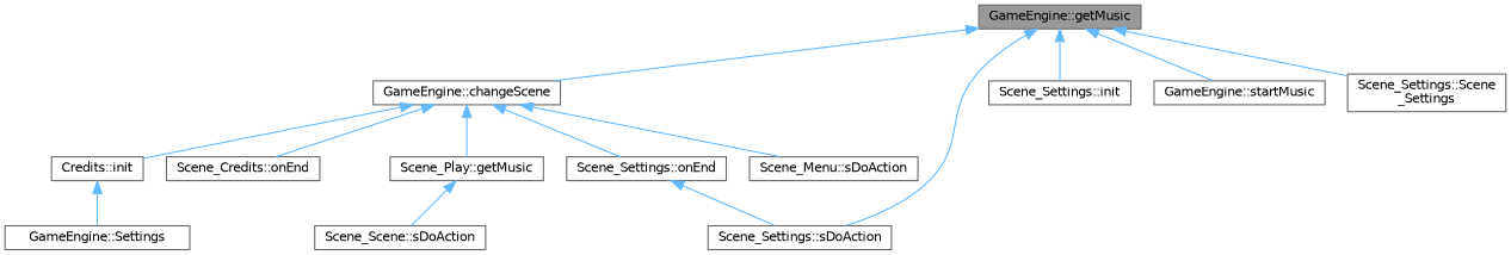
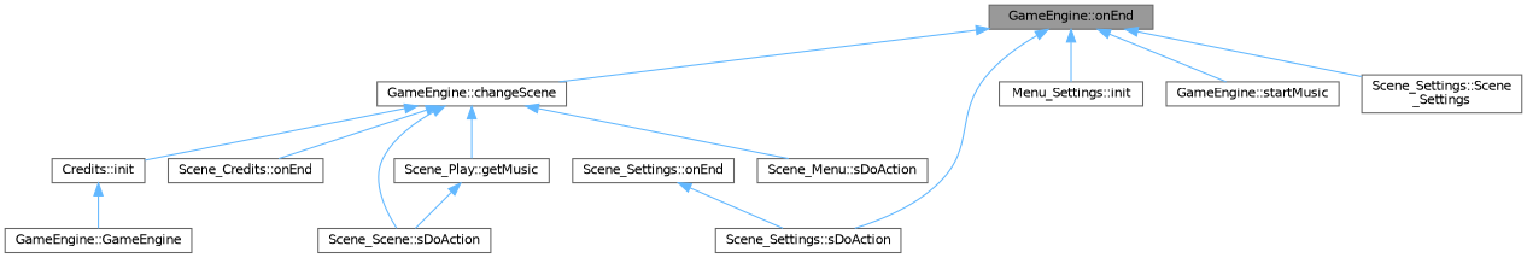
  digraph {
    fontname="DejaVu Sans"
    rankdir=TB
    node [color=grey40 fillcolor=white fontname="DejaVu Sans" fontsize=10 shape=box style=filled]
    edge [color=steelblue1 dir=back fontname="DejaVu Sans" fontsize=10 labelfontname=Helvetica labelfontsize=10 style=solid]
-   n1 [color=gray40 fillcolor=grey60 fontcolor=black height=0.2 label="GameEngine::getMusic" width=0.4]
+   n1 [color=gray40 fillcolor=grey60 fontcolor=black height=0.2 label="GameEngine::onEnd" width=0.4]
    n2 [height=0.2 label="GameEngine::changeScene" width=0.4]
    n3 [height=0.2 label="Scene_Settings::sDoAction" width=0.4]
-   n4 [height=0.2 label="Scene_Settings::init" width=0.4]
+   n4 [height=0.2 label="Menu_Settings::init" width=0.4]
    n5 [height=0.2 label="GameEngine::startMusic" width=0.4]
    n6 [height=0.2 label="Scene_Settings::Scene\l_Settings" width=0.4]
    n7 [height=0.2 label="Credits::init" width=0.4]
    n8 [height=0.2 label="Scene_Credits::onEnd" width=0.4]
    n9 [height=0.2 label="Scene_Play::getMusic" width=0.4]
    n10 [height=0.2 label="Scene_Settings::onEnd" width=0.4]
    n11 [height=0.2 label="Scene_Menu::sDoAction" width=0.4]
-   n12 [height=0.2 label="GameEngine::Settings" width=0.4]
+   n12 [height=0.2 label="GameEngine::GameEngine" width=0.4]
    n13 [height=0.2 label="Scene_Scene::sDoAction" width=0.4]
    n1 -> n2
    n1 -> n3
    n1 -> n4
    n1 -> n5
    n1 -> n6
    n2 -> n7
    n2 -> n8
    n2 -> n9
-   n2 -> n10
+   n2 -> n13
    n2 -> n11
    n7 -> n12
    n9 -> n13
    n10 -> n3
  }
